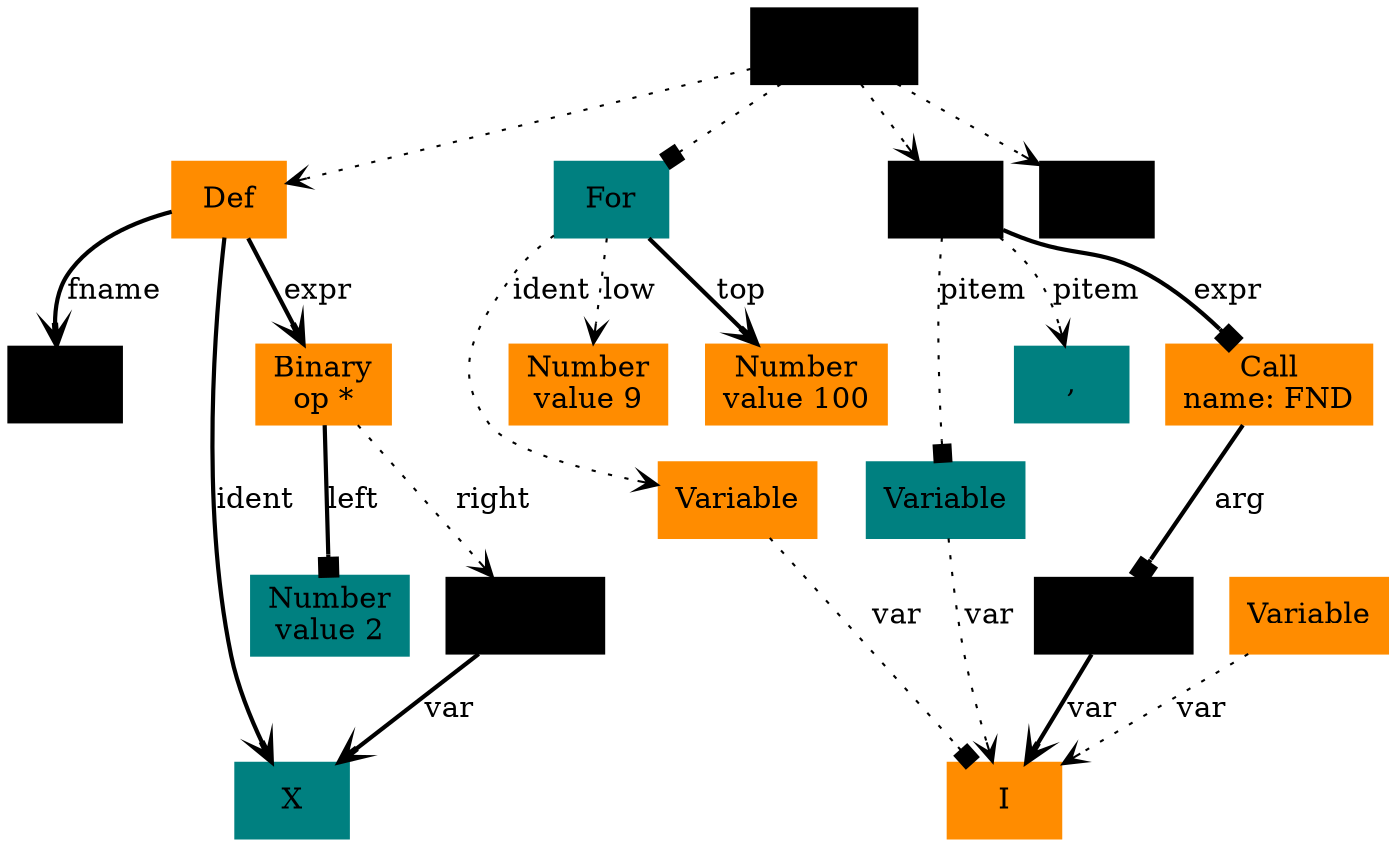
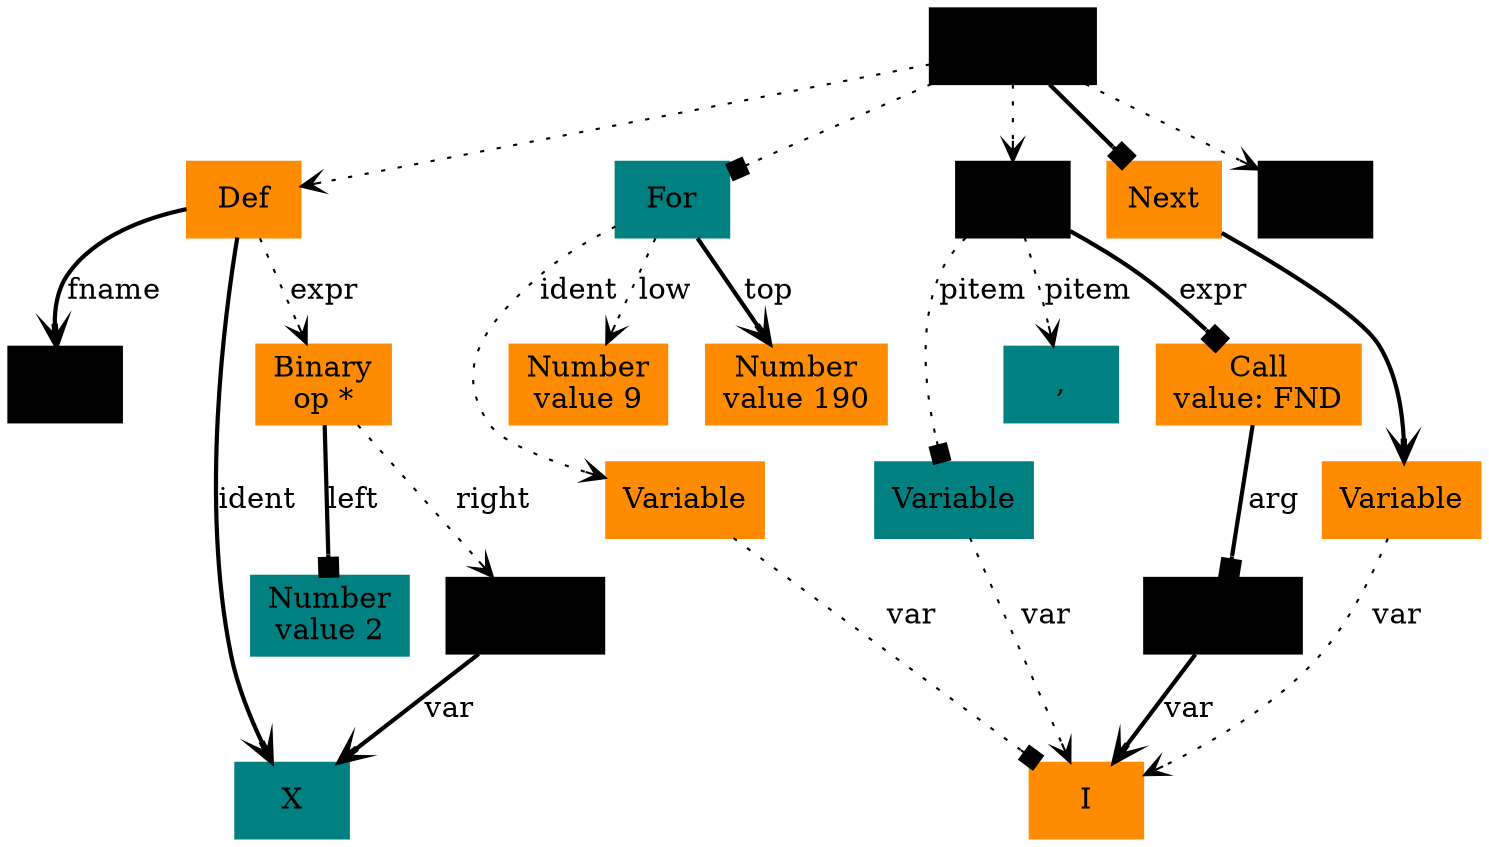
  digraph {
    node [color=darkorange shape=box style=filled]
    edge [arrowhead=vee style=dotted]
    n1 [color=black label=Program]
    n2 [label=Def]
    n3 [color=teal label=For]
    n4 [color=black label=Print]
+   n5 [label=Next]
    n6 [color=black label=End]
    FND [color=black]
    X [color=teal]
    n9 [label="Binary\nop *"]
    n10 [label=Variable]
    n11 [label="Number\nvalue 9"]
-   n12 [label="Number\nvalue 100"]
+   n12 [label="Number\nvalue 190"]
    n13 [color=teal label=Variable]
    "," [color=teal]
-   n15 [label="Call\nname: FND"]
+   n15 [label="Call\nvalue: FND"]
    n16 [label=Variable]
    n17 [color=teal label="Number\nvalue 2"]
    n18 [color=black label=Variable]
    I
    n20 [color=black label=Variable]
    n1 -> n2
    n1 -> n3 [arrowhead=box]
    n1 -> n4
+   n1 -> n5 [arrowhead=box style=bold]
    n1 -> n6
    n2 -> FND [label=fname style=bold]
    n2 -> X [label=ident style=bold]
-   n2 -> n9 [label=expr style=bold]
+   n2 -> n9 [label=expr]
    n3 -> n10 [label=ident]
    n3 -> n11 [label=low]
    n3 -> n12 [label=top style=bold]
    n4 -> n13 [arrowhead=box label=pitem]
    n4 -> "," [label=pitem]
    n4 -> n15 [arrowhead=box label=expr style=bold]
+   n5 -> n16 [style=bold]
    n9 -> n17 [arrowhead=box label=left style=bold]
    n9 -> n18 [label=right]
    n10 -> I [arrowhead=box label=var]
    n13 -> I [label=var]
    n15 -> n20 [arrowhead=box label=arg style=bold]
    n16 -> I [label=var]
    n18 -> X [label=var style=bold]
    n20 -> I [label=var style=bold]
  }
